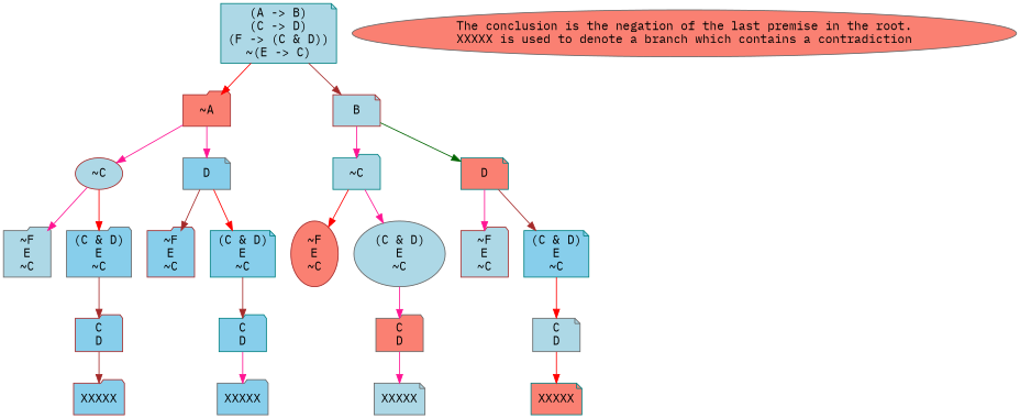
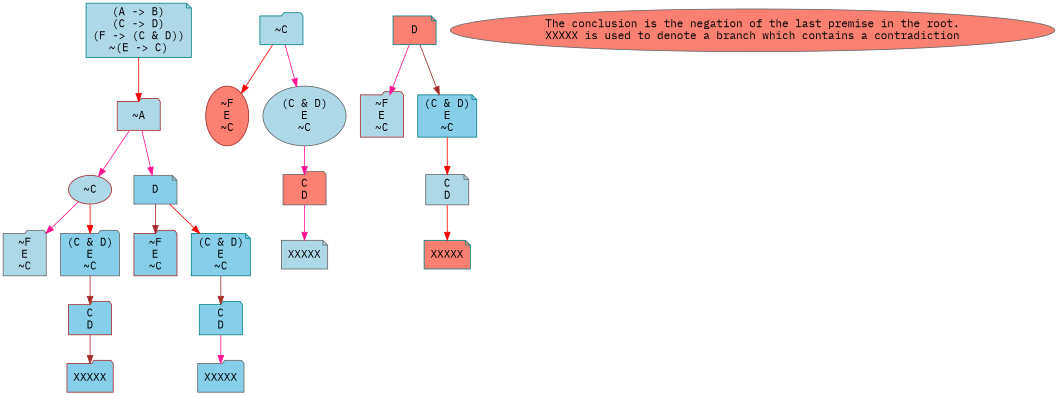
  digraph {
    fontname="IBM Plex Mono"
    node [color=gray40 fillcolor=lightblue fontname="IBM Plex Mono" shape=folder style=filled]
    edge [color=deeppink fontname="IBM Plex Mono"]
    n1 [color=teal label="(A -> B)\n(C -> D)\n(F -> (C & D))\n~(E -> C)\n" shape=note]
-   n2 [color=brown fillcolor=salmon label="~A\n"]
-   n3 [color=brown label="B\n" shape=note]
+   n2 [color=brown label="~A\n"]
    n4 [color=brown label="~C\n" shape=ellipse]
    n5 [fillcolor=skyblue label="D\n" shape=note]
    n6 [color=teal label="~C\n"]
    n7 [color=teal fillcolor=salmon label="D\n" shape=note]
    n8 [label="~F\nE\n~C\n"]
    n9 [fillcolor=skyblue label="(C & D)\nE\n~C\n"]
    n10 [color=brown fillcolor=skyblue label="~F\nE\n~C\n"]
    n11 [color=teal fillcolor=skyblue label="(C & D)\nE\n~C\n" shape=note]
    n12 [color=brown fillcolor=salmon label="~F\nE\n~C\n" shape=ellipse]
    n13 [label="(C & D)\nE\n~C\n" shape=ellipse]
    n14 [color=brown label="~F\nE\n~C\n"]
    n15 [color=teal fillcolor=skyblue label="(C & D)\nE\n~C\n" shape=note]
    n16 [color=brown fillcolor=skyblue label="C\nD\n"]
    n17 [color=teal fillcolor=skyblue label="C\nD\n"]
    n18 [color=brown fillcolor=skyblue label=XXXXX]
    n19 [fillcolor=skyblue label=XXXXX]
    n20 [fillcolor=salmon label="C\nD\n"]
    n21 [label="C\nD\n" shape=note]
    n22 [label=XXXXX shape=note]
    n23 [color=teal fillcolor=salmon label=XXXXX shape=note]
    n24 [fillcolor=salmon label="The conclusion is the negation of the last premise in the root.\nXXXXX is used to denote a branch which contains a contradiction" shape=ellipse]
    n1 -> n2 [color=red]
-   n1 -> n3 [color=brown]
    n2 -> n4
    n2 -> n5
-   n3 -> n6
-   n3 -> n7 [color=darkgreen]
    n4 -> n8
    n4 -> n9 [color=red]
    n5 -> n10 [color=brown]
    n5 -> n11 [color=red]
    n6 -> n12 [color=red]
    n6 -> n13
    n7 -> n14
    n7 -> n15 [color=brown]
    n9 -> n16 [color=brown]
    n11 -> n17 [color=brown]
    n13 -> n20
    n15 -> n21 [color=red]
    n16 -> n18 [color=brown]
    n17 -> n19
    n20 -> n22
    n21 -> n23 [color=red]
  }
